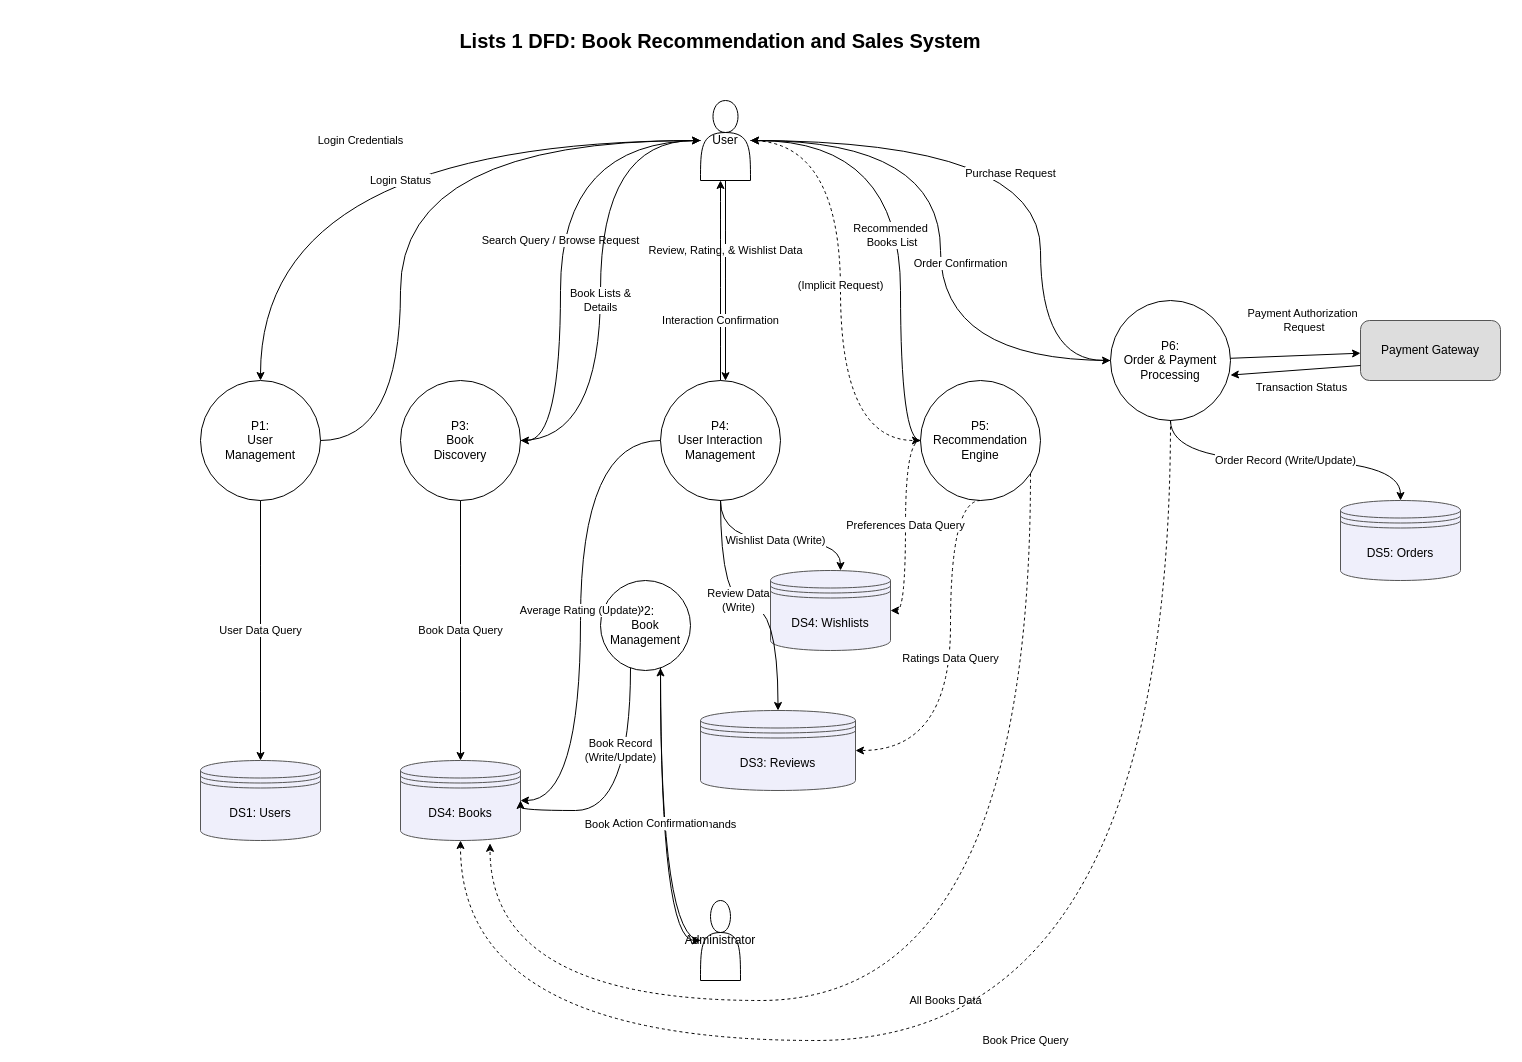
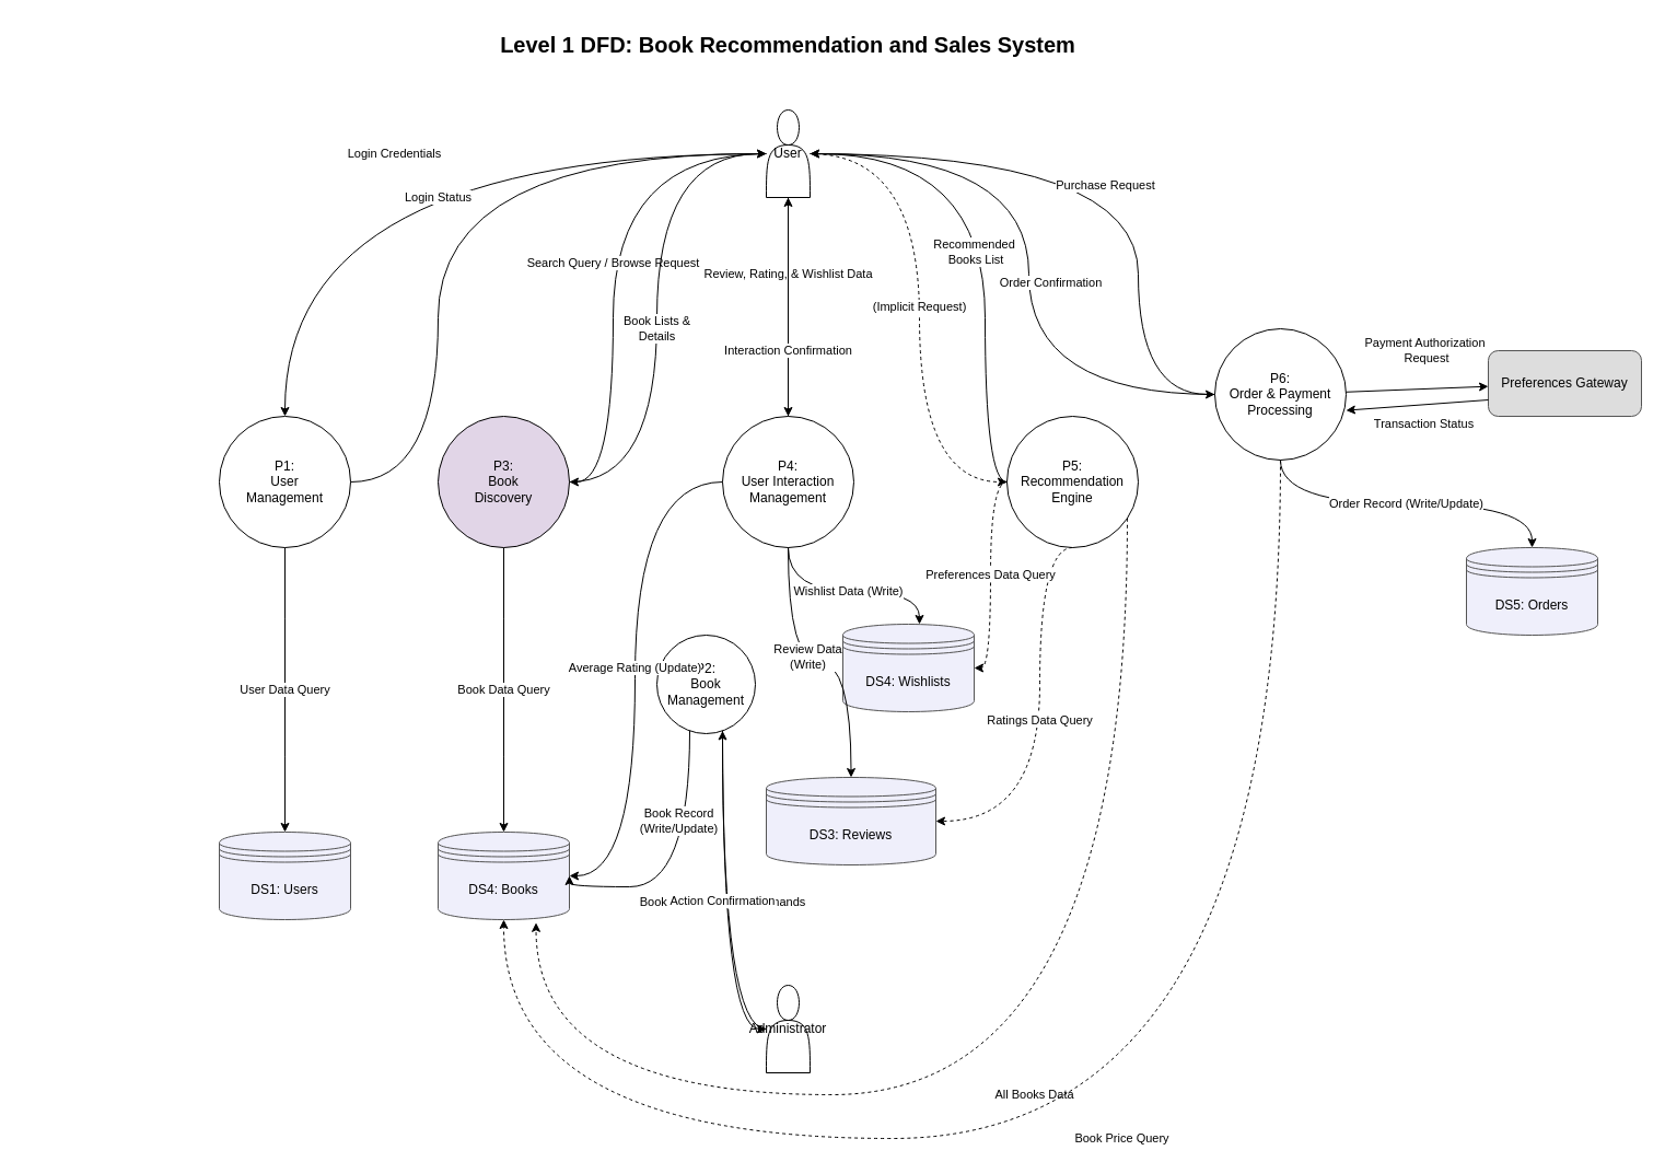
  <mxCell id="0" />
  <mxCell id="1" parent="0" />
- <mxCell id="2" value="Lists 1 DFD: Book Recommendation and Sales System" style="text;html=1;strokeColor=none;fillColor=none;align=center;verticalAlign=middle;whiteSpace=wrap;rounded=0;fontSize=20;fontStyle=1;" vertex="1" parent="1"><mxGeometry x="320" y="20" width="800" height="40" as="geometry" /></mxCell>
- <mxCell id="3" value="User" style="shape=actor;whiteSpace=wrap;html=1;" vertex="1" parent="1"><mxGeometry x="700" y="100" width="50" height="80" as="geometry" /></mxCell>
+ <mxCell id="2" value="Level 1 DFD: Book Recommendation and Sales System" style="text;html=1;strokeColor=none;fillColor=none;align=center;verticalAlign=middle;whiteSpace=wrap;rounded=0;fontSize=20;fontStyle=1;" vertex="1" parent="1"><mxGeometry x="320" y="20" width="800" height="40" as="geometry" /></mxCell>
+ <mxCell id="3" value="User" style="shape=actor;whiteSpace=wrap;html=1;" vertex="1" parent="1"><mxGeometry x="700" y="100" width="40" height="80" as="geometry" /></mxCell>
  <mxCell id="4" value="Administrator" style="shape=actor;whiteSpace=wrap;html=1;" vertex="1" parent="1"><mxGeometry x="700" y="900" width="40" height="80" as="geometry" /></mxCell>
- <mxCell id="5" value="Payment Gateway" style="rounded=1;whiteSpace=wrap;html=1;fillColor=#DDDDDD;strokeColor=#555555;" vertex="1" parent="1"><mxGeometry x="1360" y="320" width="140" height="60" as="geometry" /></mxCell>
+ <mxCell id="5" value="Preferences Gateway" style="rounded=1;whiteSpace=wrap;html=1;fillColor=#DDDDDD;strokeColor=#555555;" vertex="1" parent="1"><mxGeometry x="1360" y="320" width="140" height="60" as="geometry" /></mxCell>
  <mxCell id="6" value="P1:&lt;br&gt;User&lt;br&gt;Management" style="ellipse;whiteSpace=wrap;html=1;aspect=fixed;" vertex="1" parent="1"><mxGeometry x="200" y="380" width="120" height="120" as="geometry" /></mxCell>
  <mxCell id="7" value="P2:&lt;br&gt;Book&lt;br&gt;Management" style="ellipse;whiteSpace=wrap;html=1;aspect=fixed;" vertex="1" parent="1"><mxGeometry x="600" y="580" width="90" height="90" as="geometry" /></mxCell>
- <mxCell id="8" value="P3:&lt;br&gt;Book&lt;br&gt;Discovery" style="ellipse;whiteSpace=wrap;html=1;aspect=fixed;" vertex="1" parent="1"><mxGeometry x="400" y="380" width="120" height="120" as="geometry" /></mxCell>
+ <mxCell id="8" value="P3:&lt;br&gt;Book&lt;br&gt;Discovery" style="ellipse;whiteSpace=wrap;html=1;aspect=fixed;fillColor=#e1d5e7;" vertex="1" parent="1"><mxGeometry x="400" y="380" width="120" height="120" as="geometry" /></mxCell>
  <mxCell id="9" value="P4:&lt;br&gt;User Interaction&lt;br&gt;Management" style="ellipse;whiteSpace=wrap;html=1;aspect=fixed;" vertex="1" parent="1"><mxGeometry x="660" y="380" width="120" height="120" as="geometry" /></mxCell>
  <mxCell id="10" value="P5:&lt;br&gt;Recommendation&lt;br&gt;Engine" style="ellipse;whiteSpace=wrap;html=1;aspect=fixed;" vertex="1" parent="1"><mxGeometry x="920" y="380" width="120" height="120" as="geometry" /></mxCell>
  <mxCell id="11" value="P6:&lt;br&gt;Order &amp; Payment&lt;br&gt;Processing" style="ellipse;whiteSpace=wrap;html=1;aspect=fixed;" vertex="1" parent="1"><mxGeometry x="1110" y="300" width="120" height="120" as="geometry" /></mxCell>
  <mxCell id="12" value="DS1: Users" style="shape=datastore;whiteSpace=wrap;html=1;fillColor=#EFEFFB;strokeColor=#555555;" vertex="1" parent="1"><mxGeometry x="200" y="760" width="120" height="80" as="geometry" /></mxCell>
  <mxCell id="13" value="DS4: Books" style="shape=datastore;whiteSpace=wrap;html=1;fillColor=#EFEFFB;strokeColor=#555555;" vertex="1" parent="1"><mxGeometry x="400" y="760" width="120" height="80" as="geometry" /></mxCell>
  <mxCell id="14" value="DS3: Reviews" style="shape=datastore;whiteSpace=wrap;html=1;fillColor=#EFEFFB;strokeColor=#555555;" vertex="1" parent="1"><mxGeometry x="700" y="710" width="155" height="80" as="geometry" /></mxCell>
  <mxCell id="15" value="DS4: Wishlists" style="shape=datastore;whiteSpace=wrap;html=1;fillColor=#EFEFFB;strokeColor=#555555;" vertex="1" parent="1"><mxGeometry x="770" y="570" width="120" height="80" as="geometry" /></mxCell>
  <mxCell id="16" value="DS5: Orders" style="shape=datastore;whiteSpace=wrap;html=1;fillColor=#EFEFFB;strokeColor=#555555;" vertex="1" parent="1"><mxGeometry x="1340" y="500" width="120" height="80" as="geometry" /></mxCell>
  <mxCell id="17" value="Login Credentials" style="edgeStyle=elbowEdgeStyle;elbow=horizontal;html=1;curved=1;endArrow=classic;endFill=1;" edge="1" parent="1" source="3" target="6"><mxGeometry relative="1" as="geometry"><Array as="points"><mxPoint x="260" y="280" /></Array></mxGeometry></mxCell>
  <mxCell id="18" value="Login Status" style="edgeStyle=elbowEdgeStyle;elbow=horizontal;html=1;curved=1;endArrow=classic;endFill=1;" edge="1" parent="1" source="6" target="3"><mxGeometry relative="1" as="geometry"><Array as="points"><mxPoint x="400" y="280" /></Array></mxGeometry></mxCell>
  <mxCell id="19" value="Search Query / Browse Request" style="edgeStyle=elbowEdgeStyle;elbow=horizontal;html=1;curved=1;endArrow=classic;endFill=1;" edge="1" parent="1" source="3" target="8"><mxGeometry relative="1" as="geometry"><Array as="points"><mxPoint x="560" y="280" /></Array></mxGeometry></mxCell>
  <mxCell id="20" value="Book Lists &amp;amp; &lt;br&gt;Details" style="edgeStyle=elbowEdgeStyle;elbow=horizontal;html=1;curved=1;endArrow=classic;endFill=1;" edge="1" parent="1" source="8" target="3"><mxGeometry x="-0.083" relative="1" as="geometry"><Array as="points"><mxPoint x="600" y="220" /></Array><mxPoint as="offset" /></mxGeometry></mxCell>
  <mxCell id="21" value="Review, Rating, &amp; Wishlist Data" style="edgeStyle=elbowEdgeStyle;elbow=horizontal;html=1;curved=1;endArrow=classic;endFill=1;" edge="1" parent="1" source="3" target="9"><mxGeometry x="-0.3" relative="1" as="geometry"><mxPoint as="offset" /></mxGeometry></mxCell>
  <mxCell id="22" value="Interaction Confirmation" style="edgeStyle=elbowEdgeStyle;elbow=horizontal;html=1;curved=1;endArrow=classic;endFill=1;" edge="1" parent="1" source="9" target="3"><mxGeometry x="-0.4" relative="1" as="geometry"><Array as="points"><mxPoint x="720" y="240" /></Array><mxPoint as="offset" /></mxGeometry></mxCell>
  <mxCell id="23" value="Recommended&lt;br&gt;&amp;nbsp;Books List" style="edgeStyle=elbowEdgeStyle;elbow=horizontal;html=1;curved=1;endArrow=classic;endFill=1;" edge="1" parent="1" source="10" target="3"><mxGeometry x="-0.042" y="10" relative="1" as="geometry"><Array as="points"><mxPoint x="900" y="240" /></Array><mxPoint as="offset" /></mxGeometry></mxCell>
  <mxCell id="24" value="Purchase Request" style="edgeStyle=elbowEdgeStyle;elbow=horizontal;html=1;curved=1;endArrow=classic;endFill=1;" edge="1" parent="1" source="3" target="11"><mxGeometry x="0.111" y="-30" relative="1" as="geometry"><Array as="points"><mxPoint x="1040" y="240" /></Array><mxPoint y="1" as="offset" /></mxGeometry></mxCell>
  <mxCell id="25" value="Order Confirmation" style="edgeStyle=elbowEdgeStyle;elbow=horizontal;html=1;curved=1;endArrow=classic;endFill=1;" edge="1" parent="1" source="11" target="3"><mxGeometry x="-0.079" y="-20" relative="1" as="geometry"><Array as="points"><mxPoint x="940" y="200" /></Array><mxPoint as="offset" /></mxGeometry></mxCell>
  <mxCell id="26" value="Book Management Commands" style="edgeStyle=elbowEdgeStyle;elbow=horizontal;html=1;curved=1;endArrow=classic;endFill=1;" edge="1" parent="1" source="4" target="7"><mxGeometry relative="1" as="geometry"><Array as="points"><mxPoint x="660" y="870" /></Array></mxGeometry></mxCell>
  <mxCell id="27" value="Action Confirmation" style="edgeStyle=elbowEdgeStyle;elbow=horizontal;html=1;curved=1;endArrow=classic;endFill=1;" edge="1" parent="1" source="7" target="4"><mxGeometry relative="1" as="geometry"><Array as="points"><mxPoint x="660" y="870" /></Array></mxGeometry></mxCell>
  <mxCell id="28" value="Payment Authorization&lt;br&gt;&amp;nbsp;Request" style="edgeStyle=none;html=1;endArrow=classic;endFill=1;" edge="1" parent="1" source="11" target="5"><mxGeometry x="0.119" y="35" relative="1" as="geometry"><mxPoint as="offset" /></mxGeometry></mxCell>
  <mxCell id="29" value="Transaction Status" style="edgeStyle=none;html=1;endArrow=classic;endFill=1;exitX=0;exitY=0.75;exitDx=0;exitDy=0;" edge="1" parent="1" source="5"><mxGeometry x="-0.078" y="18" relative="1" as="geometry"><mxPoint x="1340" y="369.997" as="sourcePoint" /><mxPoint x="1229.948" y="374.582" as="targetPoint" /><mxPoint as="offset" /></mxGeometry></mxCell>
  <mxCell id="30" value="User Data Query" style="edgeStyle=elbowEdgeStyle;elbow=vertical;html=1;curved=1;endArrow=classic;endFill=1;" edge="1" parent="1" source="6" target="12"><mxGeometry relative="1" as="geometry" /></mxCell>
  <mxCell id="31" value="Book Data Query" style="edgeStyle=elbowEdgeStyle;elbow=vertical;html=1;curved=1;endArrow=classic;endFill=1;" edge="1" parent="1" source="8" target="13"><mxGeometry relative="1" as="geometry" /></mxCell>
  <mxCell id="32" value="Review Data &lt;br&gt;(Write)" style="edgeStyle=elbowEdgeStyle;elbow=vertical;html=1;curved=1;endArrow=classic;endFill=1;" edge="1" parent="1" source="9" target="14"><mxGeometry x="-0.081" y="5" relative="1" as="geometry"><mxPoint as="offset" /></mxGeometry></mxCell>
  <mxCell id="33" value="Wishlist Data (Write)" style="edgeStyle=elbowEdgeStyle;elbow=vertical;html=1;curved=1;endArrow=classic;endFill=1;" edge="1" parent="1" source="9" target="15"><mxGeometry relative="1" as="geometry"><Array as="points"><mxPoint x="840" y="540" /></Array></mxGeometry></mxCell>
  <mxCell id="34" value="Average Rating (Update)" style="edgeStyle=elbowEdgeStyle;elbow=horizontal;html=1;curved=1;endArrow=classic;endFill=1;" edge="1" parent="1" source="9" target="13"><mxGeometry relative="1" as="geometry"><Array as="points"><mxPoint x="580" y="600" /></Array></mxGeometry></mxCell>
  <mxCell id="35" value="All Books Data" style="edgeStyle=elbowEdgeStyle;elbow=horizontal;html=1;curved=1;endArrow=classic;endFill=1;dashed=1;entryX=0.746;entryY=1.035;entryDx=0;entryDy=0;entryPerimeter=0;" edge="1" parent="1" source="10" target="13"><mxGeometry relative="1" as="geometry"><Array as="points"><mxPoint x="1030" y="1000" /></Array></mxGeometry></mxCell>
  <mxCell id="36" value="Ratings Data Query" style="edgeStyle=elbowEdgeStyle;elbow=horizontal;html=1;curved=1;endArrow=classic;endFill=1;dashed=1;exitX=0.5;exitY=1;exitDx=0;exitDy=0;" edge="1" parent="1" source="10" target="14"><mxGeometry relative="1" as="geometry"><Array as="points"><mxPoint x="950" y="690" /></Array></mxGeometry></mxCell>
  <mxCell id="37" value="Preferences Data Query" style="edgeStyle=elbowEdgeStyle;elbow=horizontal;html=1;curved=1;endArrow=classic;endFill=1;dashed=1;" edge="1" parent="1" source="10" target="15"><mxGeometry relative="1" as="geometry" /></mxCell>
  <mxCell id="38" value="Book Price Query" style="edgeStyle=elbowEdgeStyle;elbow=horizontal;html=1;curved=1;endArrow=classic;endFill=1;dashed=1;exitX=0.5;exitY=1;exitDx=0;exitDy=0;" edge="1" parent="1" source="11" target="13"><mxGeometry relative="1" as="geometry"><Array as="points"><mxPoint x="1230" y="1040" /><mxPoint x="20" y="500" /></Array></mxGeometry></mxCell>
  <mxCell id="39" value="Order Record (Write/Update)" style="edgeStyle=elbowEdgeStyle;elbow=vertical;html=1;curved=1;endArrow=classic;endFill=1;" edge="1" parent="1" source="11" target="16"><mxGeometry relative="1" as="geometry" /></mxCell>
  <mxCell id="40" value="Book Record &lt;br&gt;(Write/Update)" style="edgeStyle=elbowEdgeStyle;elbow=vertical;html=1;curved=1;endArrow=classic;endFill=1;entryX=1;entryY=0.5;entryDx=0;entryDy=0;" edge="1" parent="1" source="7" target="13"><mxGeometry x="-0.371" y="-10" relative="1" as="geometry"><Array as="points"><mxPoint x="630" y="810" /></Array><mxPoint as="offset" /></mxGeometry></mxCell>
  <mxCell id="41" value="(Implicit Request)" style="edgeStyle=elbowEdgeStyle;elbow=horizontal;html=1;curved=1;endArrow=classic;endFill=1;dashed=1;" edge="1" parent="1" source="3" target="10"><mxGeometry relative="1" as="geometry"><Array as="points"><mxPoint x="840" y="280" /></Array></mxGeometry></mxCell>
